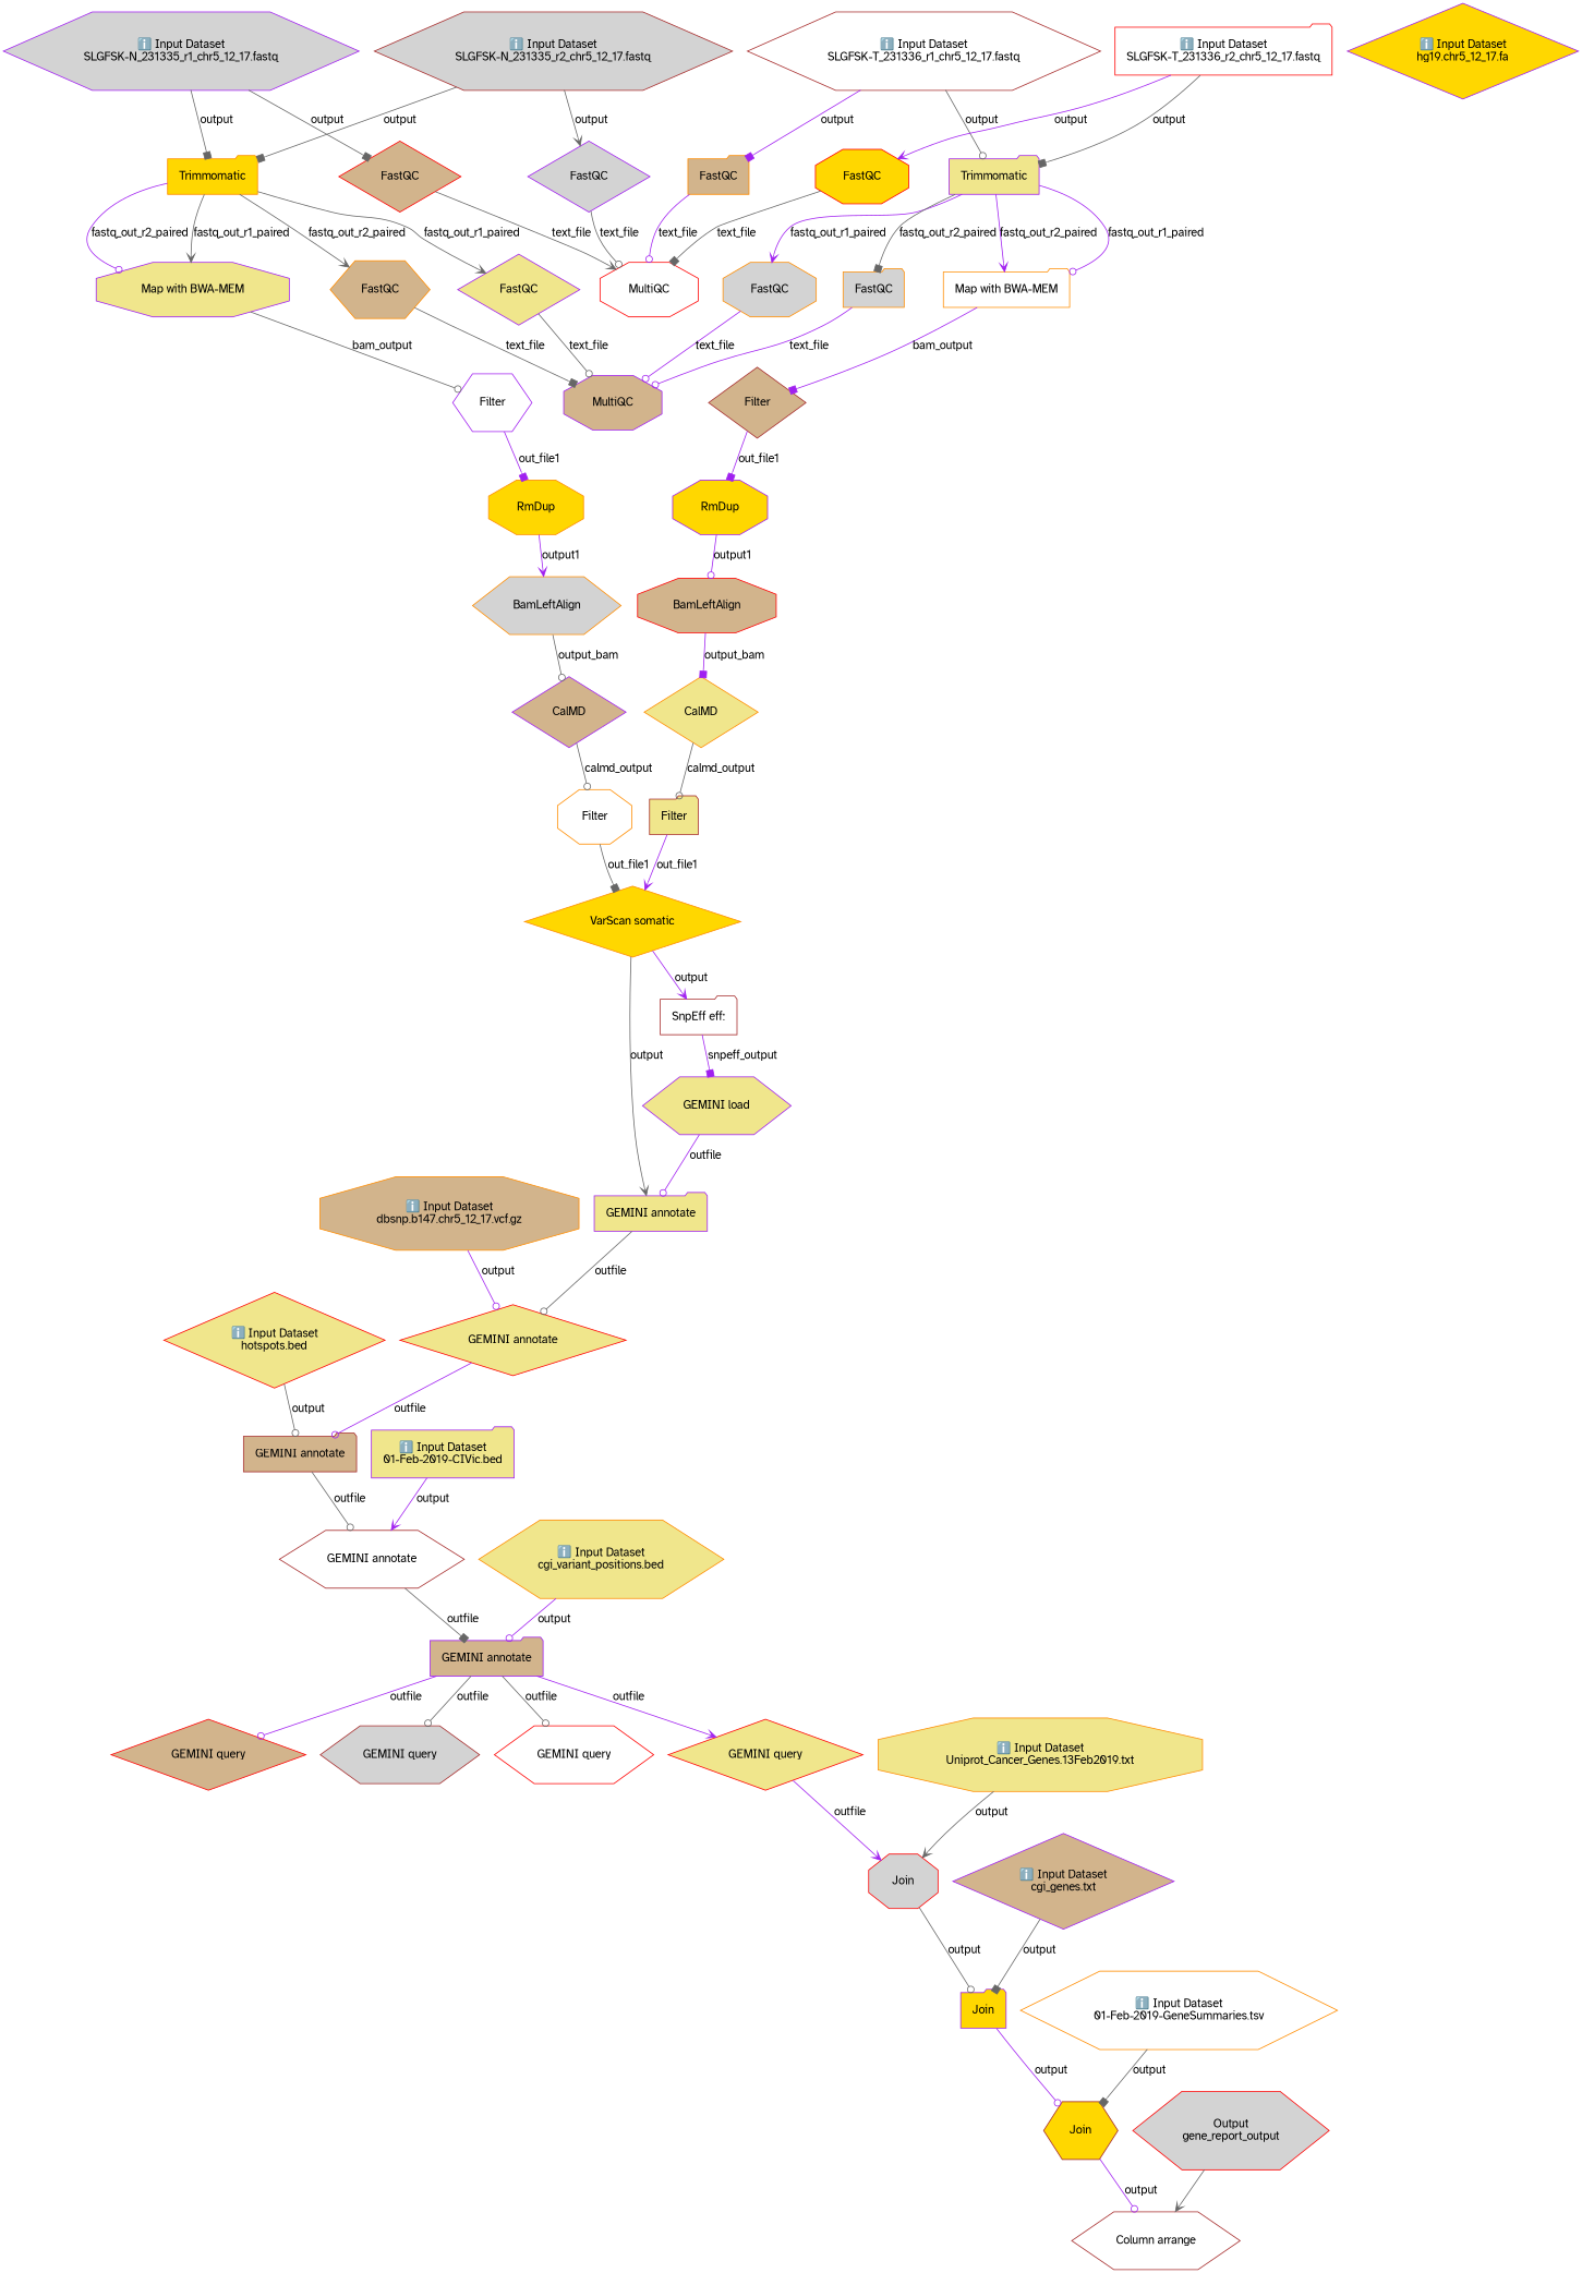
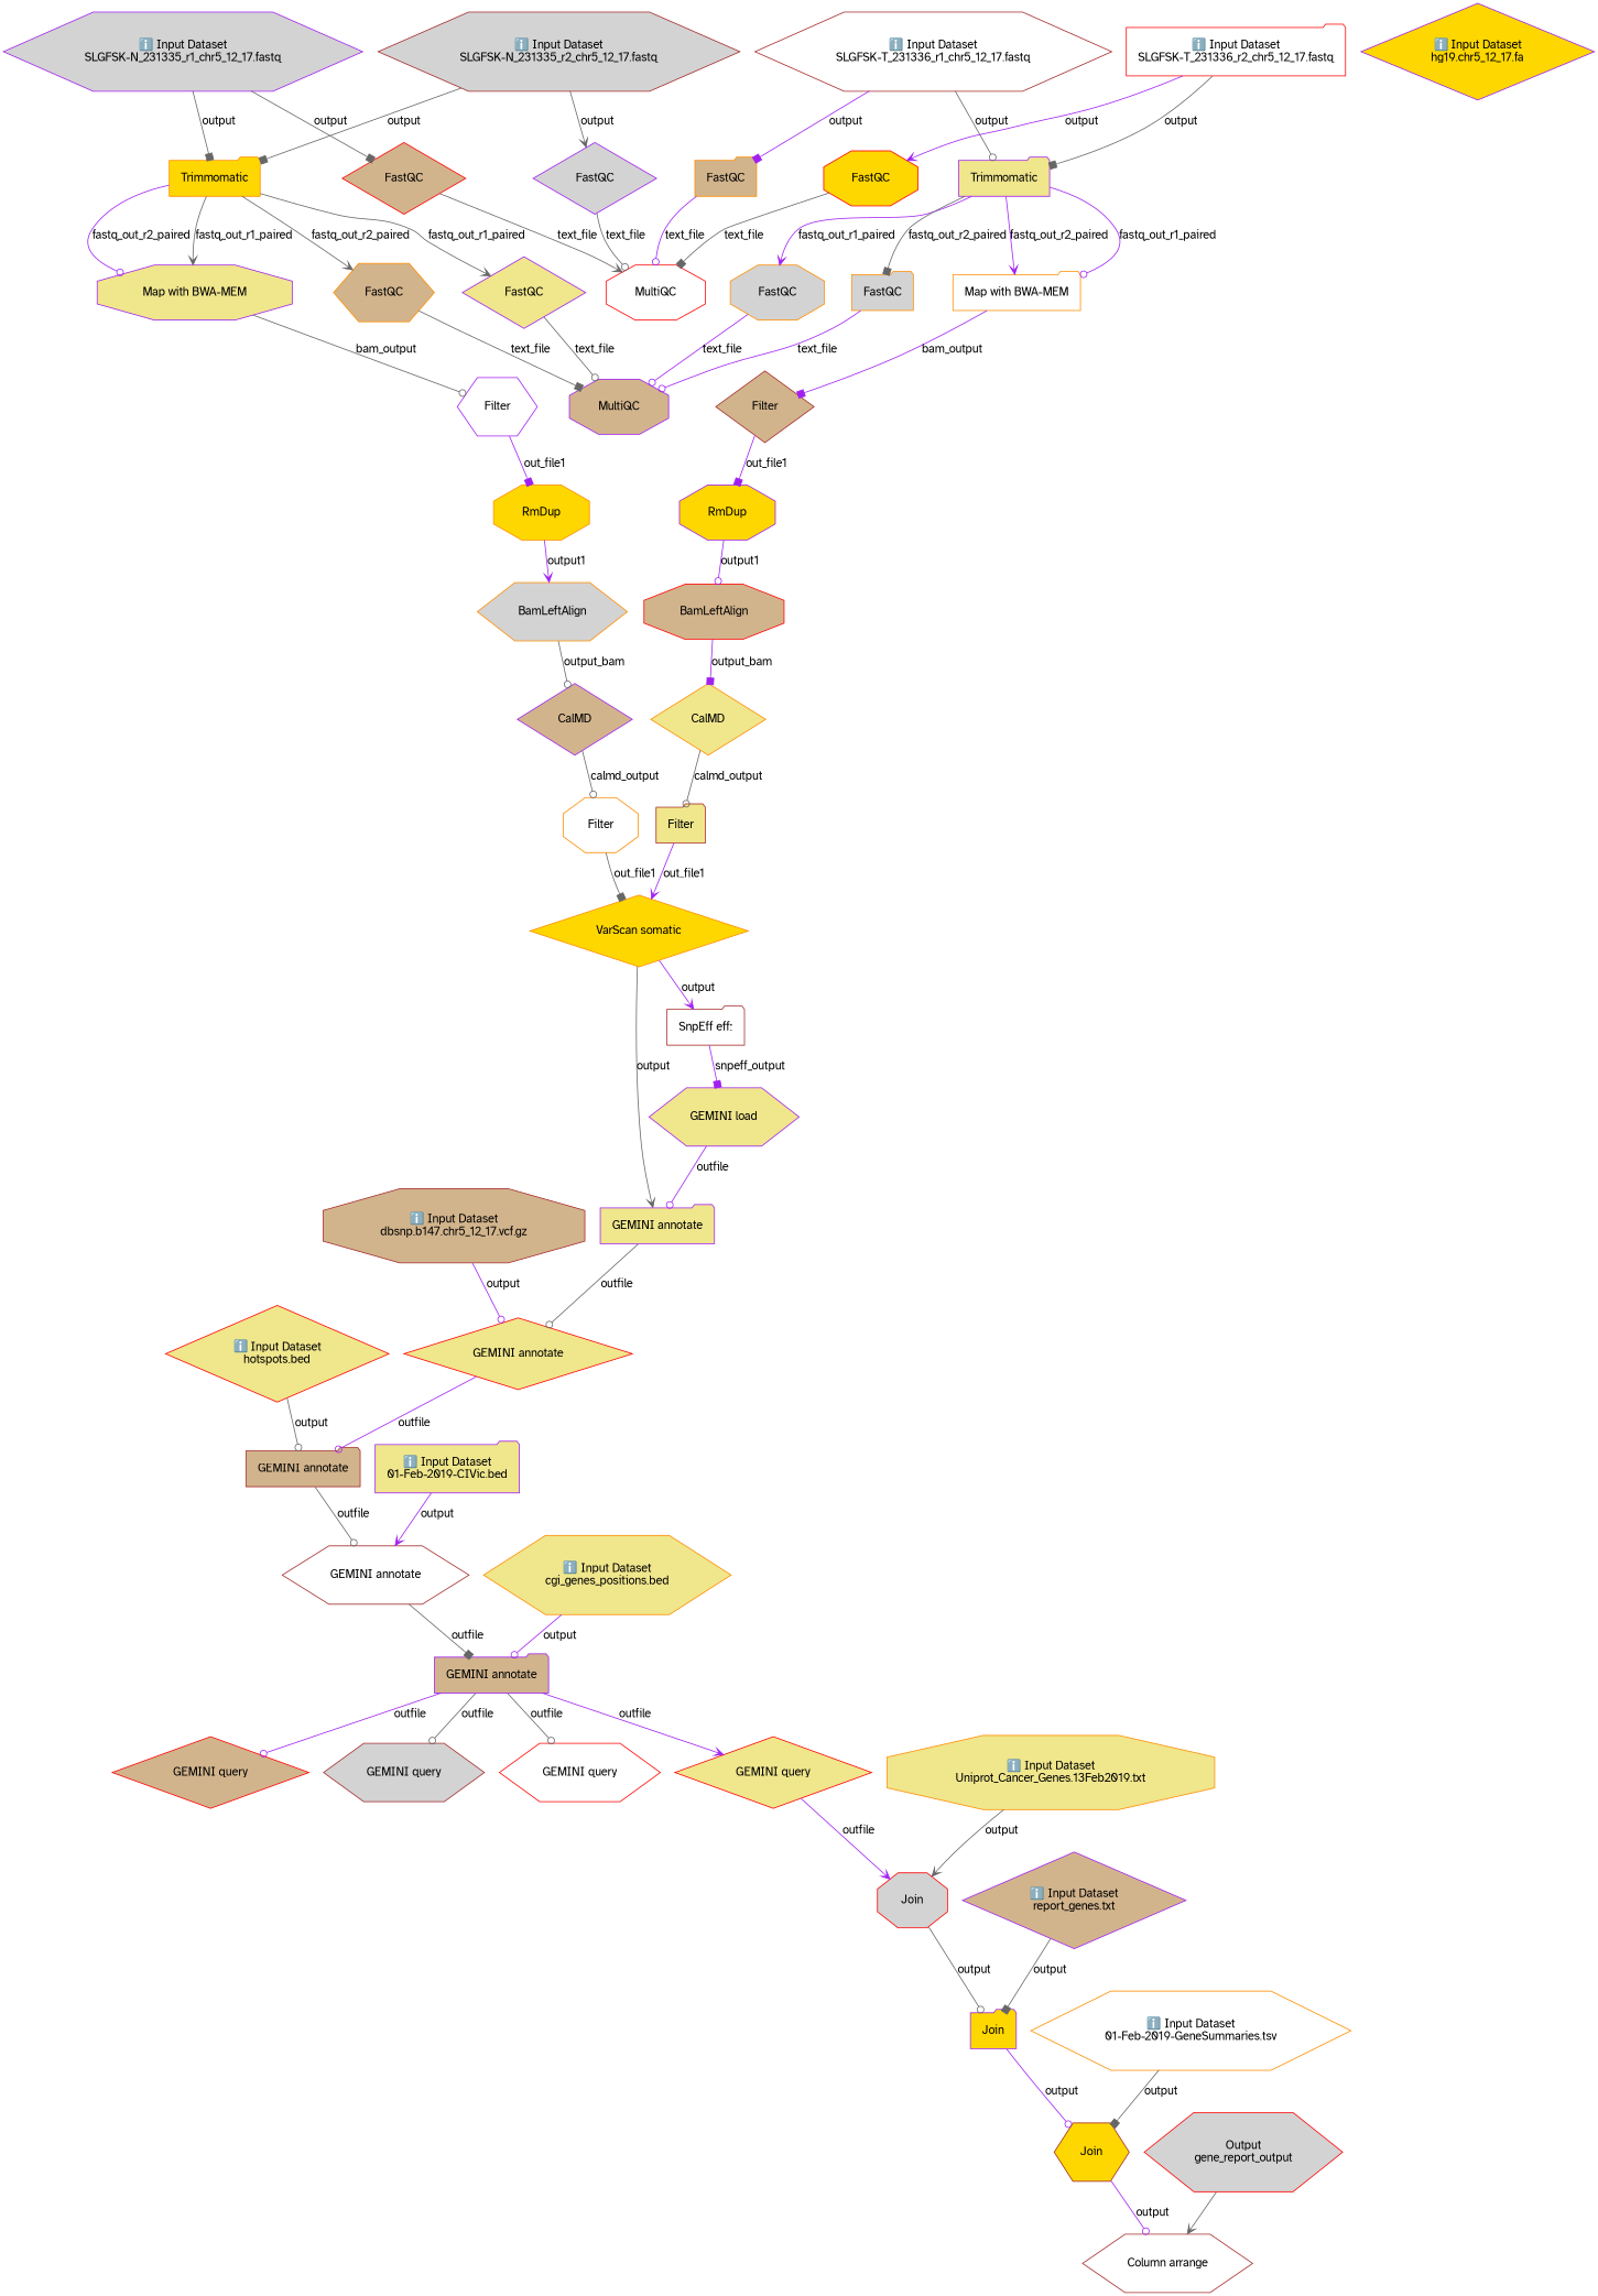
  digraph {
    node [color=purple fillcolor=khaki fontname="Atkinson Hyperlegible" margin="0.2,0.2" shape=hexagon style=filled]
    edge [arrowhead=odot color=gray40 fontname="Atkinson Hyperlegible"]
    n1 [fillcolor=lightgrey label="ℹ️ Input Dataset\nSLGFSK-N_231335_r1_chr5_12_17.fastq"]
    n2 [color=red fillcolor=tan label=FastQC shape=diamond]
    n3 [color=darkorange fillcolor=gold label=Trimmomatic shape=folder]
    n4 [color=red fillcolor=white label=MultiQC shape=octagon]
    n5 [color=darkorange fillcolor=tan label=FastQC]
    n6 [label=FastQC shape=diamond]
    n7 [label="Map with BWA-MEM" shape=octagon]
    n8 [color=brown fillcolor=lightgrey label="ℹ️ Input Dataset\nSLGFSK-N_231335_r2_chr5_12_17.fastq"]
    n9 [fillcolor=lightgrey label=FastQC shape=diamond]
    n10 [color=brown fillcolor=white label="ℹ️ Input Dataset\nSLGFSK-T_231336_r1_chr5_12_17.fastq"]
    n11 [color=darkorange fillcolor=tan label=FastQC shape=folder]
    n12 [label=Trimmomatic shape=folder]
    n13 [color=darkorange fillcolor=lightgrey label=FastQC shape=octagon]
    n14 [color=darkorange fillcolor=lightgrey label=FastQC shape=folder]
    n15 [color=darkorange fillcolor=white label="Map with BWA-MEM" shape=folder]
    n16 [color=red fillcolor=white label="ℹ️ Input Dataset\nSLGFSK-T_231336_r2_chr5_12_17.fastq" shape=folder]
    n17 [color=red fillcolor=gold label=FastQC shape=octagon]
    n18 [fillcolor=gold label="ℹ️ Input Dataset\nhg19.chr5_12_17.fa" shape=diamond]
    n19 [color=red label="ℹ️ Input Dataset\nhotspots.bed" shape=diamond]
    n20 [color=brown fillcolor=tan label="GEMINI annotate" shape=folder]
    n21 [color=brown fillcolor=white label="GEMINI annotate"]
-   n22 [color=darkorange label="ℹ️ Input Dataset\ncgi_variant_positions.bed"]
+   n22 [color=darkorange label="ℹ️ Input Dataset\ncgi_genes_positions.bed"]
    n23 [fillcolor=tan label="GEMINI annotate" shape=folder]
    n24 [color=red fillcolor=tan label="GEMINI query" shape=diamond]
    n25 [color=brown fillcolor=lightgrey label="GEMINI query"]
    n26 [color=red fillcolor=white label="GEMINI query"]
    n27 [color=red label="GEMINI query" shape=diamond]
    n28 [label="ℹ️ Input Dataset\n01-Feb-2019-CIVic.bed" shape=folder]
-   n29 [color=darkorange fillcolor=tan label="ℹ️ Input Dataset\ndbsnp.b147.chr5_12_17.vcf.gz" shape=octagon]
+   n29 [color=brown fillcolor=tan label="ℹ️ Input Dataset\ndbsnp.b147.chr5_12_17.vcf.gz" shape=octagon]
    n30 [color=red label="GEMINI annotate" shape=diamond]
    n31 [color=darkorange label="ℹ️ Input Dataset\nUniprot_Cancer_Genes.13Feb2019.txt" shape=octagon]
    n32 [color=red fillcolor=lightgrey label=Join shape=octagon]
    n33 [fillcolor=gold label=Join shape=folder]
-   n34 [fillcolor=tan label="ℹ️ Input Dataset\ncgi_genes.txt" shape=diamond]
+   n34 [fillcolor=tan label="ℹ️ Input Dataset\nreport_genes.txt" shape=diamond]
    n35 [color=brown fillcolor=gold label=Join]
    n36 [color=darkorange fillcolor=white label="ℹ️ Input Dataset\n01-Feb-2019-GeneSummaries.tsv"]
    n37 [color=brown fillcolor=white label="Column arrange"]
    n38 [fillcolor=tan label=MultiQC shape=octagon]
    n39 [fillcolor=white label=Filter]
    n40 [color=brown fillcolor=tan label=Filter shape=diamond]
    n41 [color=darkorange fillcolor=gold label=RmDup shape=octagon]
    n42 [fillcolor=gold label=RmDup shape=octagon]
    n43 [color=darkorange fillcolor=lightgrey label=BamLeftAlign]
    n44 [color=red fillcolor=tan label=BamLeftAlign shape=octagon]
    n45 [fillcolor=tan label=CalMD shape=diamond]
    n46 [color=darkorange label=CalMD shape=diamond]
    n47 [color=darkorange fillcolor=white label=Filter shape=octagon]
    n48 [color=brown label=Filter shape=folder]
    n49 [color=darkorange fillcolor=gold label="VarScan somatic" shape=diamond]
    n50 [color=brown fillcolor=white label="SnpEff eff:" shape=folder]
    n51 [label="GEMINI annotate" shape=folder]
    n52 [label="GEMINI load"]
    n53 [color=red fillcolor=lightgrey label="Output\ngene_report_output"]
    n1 -> n2 [arrowhead=box label=output]
    n1 -> n3 [arrowhead=box label=output]
    n2 -> n4 [arrowhead=vee label=text_file]
    n3 -> n5 [arrowhead=vee label=fastq_out_r2_paired]
    n3 -> n6 [arrowhead=vee label=fastq_out_r1_paired]
    n3 -> n7 [arrowhead=vee label=fastq_out_r1_paired]
    n3 -> n7 [color=purple label=fastq_out_r2_paired]
    n5 -> n38 [arrowhead=box label=text_file]
    n6 -> n38 [label=text_file]
    n7 -> n39 [label=bam_output]
    n8 -> n3 [arrowhead=box label=output]
    n8 -> n9 [arrowhead=vee label=output]
    n9 -> n4 [label=text_file]
    n10 -> n11 [arrowhead=box color=purple label=output]
    n10 -> n12 [label=output]
    n11 -> n4 [color=purple label=text_file]
    n12 -> n13 [arrowhead=vee color=purple label=fastq_out_r1_paired]
    n12 -> n14 [arrowhead=box label=fastq_out_r2_paired]
    n12 -> n15 [color=purple label=fastq_out_r1_paired]
    n12 -> n15 [arrowhead=vee color=purple label=fastq_out_r2_paired]
    n13 -> n38 [color=purple label=text_file]
    n14 -> n38 [color=purple label=text_file]
    n15 -> n40 [arrowhead=box color=purple label=bam_output]
    n16 -> n12 [arrowhead=box label=output]
    n16 -> n17 [arrowhead=vee color=purple label=output]
    n17 -> n4 [arrowhead=box label=text_file]
    n19 -> n20 [label=output]
    n20 -> n21 [label=outfile]
    n21 -> n23 [arrowhead=box label=outfile]
    n22 -> n23 [color=purple label=output]
    n23 -> n24 [color=purple label=outfile]
    n23 -> n25 [label=outfile]
    n23 -> n26 [label=outfile]
    n23 -> n27 [arrowhead=vee color=purple label=outfile]
    n27 -> n32 [arrowhead=vee color=purple label=outfile]
    n28 -> n21 [arrowhead=vee color=purple label=output]
    n29 -> n30 [color=purple label=output]
    n30 -> n20 [color=purple label=outfile]
    n31 -> n32 [arrowhead=vee label=output]
    n32 -> n33 [label=output]
    n33 -> n35 [color=purple label=output]
    n34 -> n33 [arrowhead=box label=output]
    n35 -> n37 [color=purple label=output]
    n36 -> n35 [arrowhead=box label=output]
    n39 -> n41 [arrowhead=box color=purple label=out_file1]
    n40 -> n42 [arrowhead=box color=purple label=out_file1]
    n41 -> n43 [arrowhead=vee color=purple label=output1]
    n42 -> n44 [color=purple label=output1]
    n43 -> n45 [label=output_bam]
    n44 -> n46 [arrowhead=box color=purple label=output_bam]
    n45 -> n47 [label=calmd_output]
    n46 -> n48 [label=calmd_output]
    n47 -> n49 [arrowhead=box label=out_file1]
    n48 -> n49 [arrowhead=vee color=purple label=out_file1]
    n49 -> n50 [arrowhead=vee color=purple label=output]
    n49 -> n51 [arrowhead=vee label=output]
    n50 -> n52 [arrowhead=box color=purple label=snpeff_output]
    n51 -> n30 [label=outfile]
    n52 -> n51 [color=purple label=outfile]
    n53 -> n37 [arrowhead=vee]
  }
